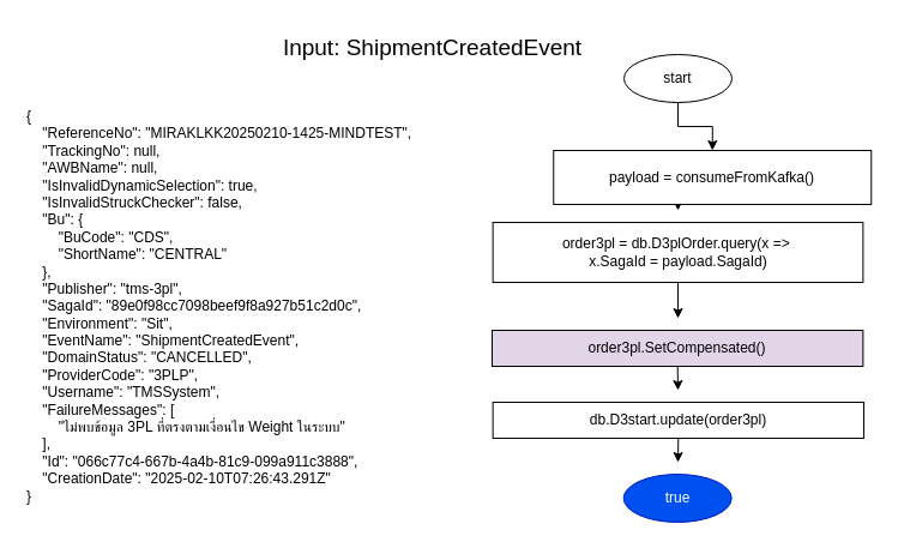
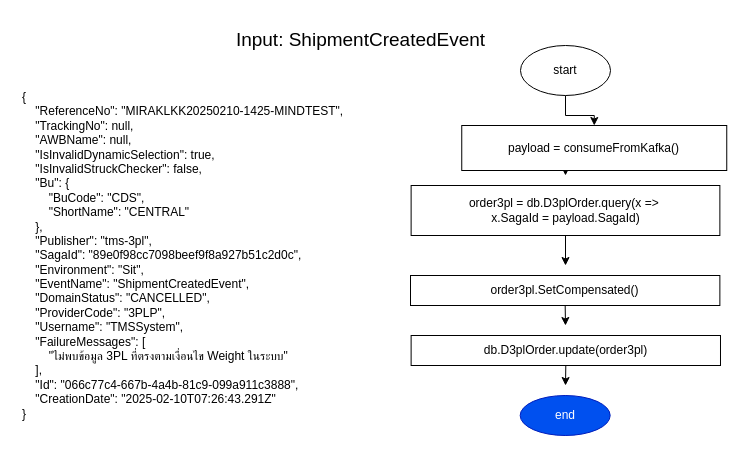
  <mxCell id="0" />
  <mxCell id="1" parent="0" />
  <mxCell id="2" style="edgeStyle=orthogonalEdgeStyle;rounded=0;orthogonalLoop=1;jettySize=auto;html=1;exitX=0.5;exitY=1;exitDx=0;exitDy=0;entryX=0.5;entryY=0;entryDx=0;entryDy=0;" parent="1" source="3" target="5" edge="1"><mxGeometry relative="1" as="geometry" /></mxCell>
- <mxCell id="3" value="start" style="ellipse;whiteSpace=wrap;html=1;" parent="1" vertex="1"><mxGeometry x="520" y="45" width="90" height="40" as="geometry" /></mxCell>
+ <mxCell id="3" value="start" style="ellipse;whiteSpace=wrap;html=1;" parent="1" vertex="1"><mxGeometry x="520" y="45" width="90" height="50" as="geometry" /></mxCell>
  <mxCell id="4" style="edgeStyle=orthogonalEdgeStyle;rounded=0;orthogonalLoop=1;jettySize=auto;html=1;exitX=0.5;exitY=1;exitDx=0;exitDy=0;" parent="1" source="5" edge="1"><mxGeometry relative="1" as="geometry"><mxPoint x="565" y="175" as="targetPoint" /></mxGeometry></mxCell>
  <mxCell id="5" value="payload = consumeFromKafka()" style="rounded=0;whiteSpace=wrap;html=1;" parent="1" vertex="1"><mxGeometry x="461.25" y="125" width="265" height="45" as="geometry" /></mxCell>
  <mxCell id="6" style="edgeStyle=orthogonalEdgeStyle;rounded=0;orthogonalLoop=1;jettySize=auto;html=1;exitX=0.5;exitY=1;exitDx=0;exitDy=0;" parent="1" source="7" edge="1"><mxGeometry relative="1" as="geometry"><mxPoint x="565" y="265" as="targetPoint" /></mxGeometry></mxCell>
  <mxCell id="7" value="order3pl = db.D3plOrder.query(x =&amp;gt;&amp;nbsp;&lt;div&gt;x.SagaId = payload.SagaId)&lt;/div&gt;" style="rounded=0;whiteSpace=wrap;html=1;" parent="1" vertex="1"><mxGeometry x="410.62" y="185" width="308.75" height="50" as="geometry" /></mxCell>
  <mxCell id="8" style="edgeStyle=orthogonalEdgeStyle;rounded=0;orthogonalLoop=1;jettySize=auto;html=1;exitX=0.5;exitY=1;exitDx=0;exitDy=0;" parent="1" source="9" edge="1"><mxGeometry relative="1" as="geometry"><mxPoint x="565" y="325" as="targetPoint" /></mxGeometry></mxCell>
- <mxCell id="9" value="order3pl.SetCompensated()" style="rounded=0;whiteSpace=wrap;html=1;fillColor=#e1d5e7;" parent="1" vertex="1"><mxGeometry x="410" y="275" width="309.37" height="30" as="geometry" /></mxCell>
+ <mxCell id="9" value="order3pl.SetCompensated()" style="rounded=0;whiteSpace=wrap;html=1;" parent="1" vertex="1"><mxGeometry x="410" y="275" width="309.37" height="30" as="geometry" /></mxCell>
  <mxCell id="10" style="edgeStyle=orthogonalEdgeStyle;rounded=0;orthogonalLoop=1;jettySize=auto;html=1;exitX=0.5;exitY=1;exitDx=0;exitDy=0;" parent="1" source="11" edge="1"><mxGeometry relative="1" as="geometry"><mxPoint x="565" y="385" as="targetPoint" /></mxGeometry></mxCell>
- <mxCell id="11" value="db.D3start.update(order3pl)" style="rounded=0;whiteSpace=wrap;html=1;" parent="1" vertex="1"><mxGeometry x="410.62" y="335" width="309.37" height="30" as="geometry" /></mxCell>
- <mxCell id="12" value="true" style="ellipse;whiteSpace=wrap;html=1;fillColor=#0050ef;fontColor=#ffffff;strokeColor=#001DBC;" parent="1" vertex="1"><mxGeometry x="519.68" y="395" width="90" height="40" as="geometry" /></mxCell>
+ <mxCell id="11" value="db.D3plOrder.update(order3pl)" style="rounded=0;whiteSpace=wrap;html=1;" parent="1" vertex="1"><mxGeometry x="410.62" y="335" width="309.37" height="30" as="geometry" /></mxCell>
+ <mxCell id="12" value="end" style="ellipse;whiteSpace=wrap;html=1;fillColor=#0050ef;fontColor=#ffffff;strokeColor=#001DBC;" parent="1" vertex="1"><mxGeometry x="519.68" y="395" width="90" height="40" as="geometry" /></mxCell>
  <mxCell id="13" value="&lt;div&gt;{&lt;/div&gt;&lt;div&gt;&amp;nbsp; &amp;nbsp; &quot;ReferenceNo&quot;: &quot;MIRAKLKK20250210-1425-MINDTEST&quot;,&lt;/div&gt;&lt;div&gt;&amp;nbsp; &amp;nbsp; &quot;TrackingNo&quot;: null,&lt;/div&gt;&lt;div&gt;&amp;nbsp; &amp;nbsp; &quot;AWBName&quot;: null,&lt;/div&gt;&lt;div&gt;&amp;nbsp; &amp;nbsp; &quot;IsInvalidDynamicSelection&quot;: true,&lt;/div&gt;&lt;div&gt;&amp;nbsp; &amp;nbsp; &quot;IsInvalidStruckChecker&quot;: false,&lt;/div&gt;&lt;div&gt;&amp;nbsp; &amp;nbsp; &quot;Bu&quot;: {&lt;/div&gt;&lt;div&gt;&amp;nbsp; &amp;nbsp; &amp;nbsp; &amp;nbsp; &quot;BuCode&quot;: &quot;CDS&quot;,&lt;/div&gt;&lt;div&gt;&amp;nbsp; &amp;nbsp; &amp;nbsp; &amp;nbsp; &quot;ShortName&quot;: &quot;CENTRAL&quot;&lt;/div&gt;&lt;div&gt;&amp;nbsp; &amp;nbsp; },&lt;/div&gt;&lt;div&gt;&amp;nbsp; &amp;nbsp; &quot;Publisher&quot;: &quot;tms-3pl&quot;,&lt;/div&gt;&lt;div&gt;&amp;nbsp; &amp;nbsp; &quot;SagaId&quot;: &quot;89e0f98cc7098beef9f8a927b51c2d0c&quot;,&lt;/div&gt;&lt;div&gt;&amp;nbsp; &amp;nbsp; &quot;Environment&quot;: &quot;Sit&quot;,&lt;/div&gt;&lt;div&gt;&amp;nbsp; &amp;nbsp; &quot;EventName&quot;: &quot;ShipmentCreatedEvent&quot;,&lt;/div&gt;&lt;div&gt;&amp;nbsp; &amp;nbsp; &quot;DomainStatus&quot;: &quot;CANCELLED&quot;,&lt;/div&gt;&lt;div&gt;&amp;nbsp; &amp;nbsp; &quot;ProviderCode&quot;: &quot;3PLP&quot;,&lt;/div&gt;&lt;div&gt;&amp;nbsp; &amp;nbsp; &quot;Username&quot;: &quot;TMSSystem&quot;,&lt;/div&gt;&lt;div&gt;&amp;nbsp; &amp;nbsp; &quot;FailureMessages&quot;: [&lt;/div&gt;&lt;div&gt;&amp;nbsp; &amp;nbsp; &amp;nbsp; &amp;nbsp; &quot;ไม่พบข้อมูล 3PL ที่ตรงตามเงื่อนไข Weight ในระบบ&quot;&lt;/div&gt;&lt;div&gt;&amp;nbsp; &amp;nbsp; ],&lt;/div&gt;&lt;div&gt;&amp;nbsp; &amp;nbsp; &quot;Id&quot;: &quot;066c77c4-667b-4a4b-81c9-099a911c3888&quot;,&lt;/div&gt;&lt;div&gt;&amp;nbsp; &amp;nbsp; &quot;CreationDate&quot;: &quot;2025-02-10T07:26:43.291Z&quot;&lt;/div&gt;&lt;div&gt;}&lt;/div&gt;" style="text;html=1;align=left;verticalAlign=middle;resizable=0;points=[];autosize=1;strokeColor=none;fillColor=none;" parent="1" vertex="1"><mxGeometry x="20" y="85" width="340" height="340" as="geometry" /></mxCell>
  <mxCell id="14" value="&lt;font style=&quot;font-size: 19px;&quot;&gt;Input:&amp;nbsp;ShipmentCreatedEvent&lt;/font&gt;" style="text;html=1;align=center;verticalAlign=middle;resizable=0;points=[];autosize=1;strokeColor=none;fillColor=none;" parent="1" vertex="1"><mxGeometry x="225" y="20" width="270" height="40" as="geometry" /></mxCell>
